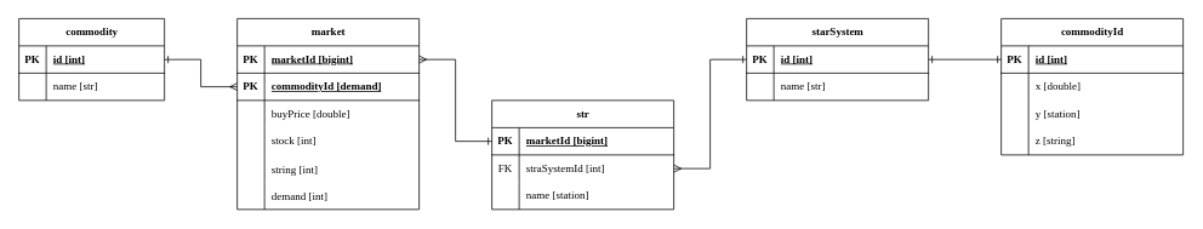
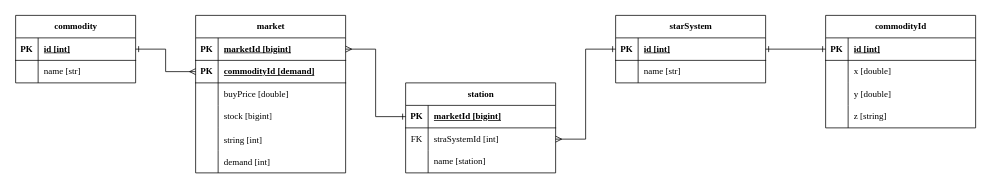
  <mxCell id="0" />
  <mxCell id="1" parent="0" />
  <mxCell id="2" style="rounded=0;orthogonalLoop=1;jettySize=auto;html=1;entryX=0;entryY=0.5;entryDx=0;entryDy=0;edgeStyle=orthogonalEdgeStyle;endArrow=ERone;endFill=0;startArrow=ERmany;startFill=0;fontFamily=Consolas;labelBackgroundColor=none;fontColor=default;" parent="1" source="7" target="14" edge="1"><mxGeometry relative="1" as="geometry" /></mxCell>
- <mxCell id="3" value="str" style="shape=table;startSize=30;container=1;collapsible=1;childLayout=tableLayout;fixedRows=1;rowLines=0;fontStyle=1;align=center;resizeLast=1;html=1;rounded=0;fontFamily=Consolas;labelBackgroundColor=none;" parent="1" vertex="1"><mxGeometry x="540" y="110" width="200" height="120" as="geometry"><mxRectangle x="1200" y="400" width="90" height="30" as="alternateBounds" /></mxGeometry></mxCell>
+ <mxCell id="3" value="station" style="shape=table;startSize=30;container=1;collapsible=1;childLayout=tableLayout;fixedRows=1;rowLines=0;fontStyle=1;align=center;resizeLast=1;html=1;rounded=0;fontFamily=Consolas;labelBackgroundColor=none;" parent="1" vertex="1"><mxGeometry x="540" y="110" width="200" height="120" as="geometry"><mxRectangle x="1200" y="400" width="90" height="30" as="alternateBounds" /></mxGeometry></mxCell>
  <mxCell id="4" value="" style="shape=tableRow;horizontal=0;startSize=0;swimlaneHead=0;swimlaneBody=0;fillColor=none;collapsible=0;dropTarget=0;points=[[0,0.5],[1,0.5]];portConstraint=eastwest;top=0;left=0;right=0;bottom=1;rounded=0;fontFamily=Consolas;labelBackgroundColor=none;" parent="3" vertex="1"><mxGeometry y="30" width="200" height="30" as="geometry" /></mxCell>
  <mxCell id="5" value="PK" style="shape=partialRectangle;connectable=0;fillColor=none;top=0;left=0;bottom=0;right=0;fontStyle=1;overflow=hidden;whiteSpace=wrap;html=1;rounded=0;fontFamily=Consolas;labelBackgroundColor=none;" parent="4" vertex="1"><mxGeometry width="30" height="30" as="geometry"><mxRectangle width="30" height="30" as="alternateBounds" /></mxGeometry></mxCell>
  <mxCell id="6" value="marketId [bigint]" style="shape=partialRectangle;connectable=0;fillColor=none;top=0;left=0;bottom=0;right=0;align=left;spacingLeft=6;fontStyle=5;overflow=hidden;whiteSpace=wrap;html=1;rounded=0;fontFamily=Consolas;labelBackgroundColor=none;" parent="4" vertex="1"><mxGeometry x="30" width="170" height="30" as="geometry"><mxRectangle width="170" height="30" as="alternateBounds" /></mxGeometry></mxCell>
  <mxCell id="7" value="" style="shape=tableRow;horizontal=0;startSize=0;swimlaneHead=0;swimlaneBody=0;fillColor=none;collapsible=0;dropTarget=0;points=[[0,0.5],[1,0.5]];portConstraint=eastwest;top=0;left=0;right=0;bottom=0;rounded=0;fontFamily=Consolas;labelBackgroundColor=none;" parent="3" vertex="1"><mxGeometry y="60" width="200" height="30" as="geometry" /></mxCell>
  <mxCell id="8" value="FK" style="shape=partialRectangle;connectable=0;fillColor=none;top=0;left=0;bottom=0;right=0;editable=1;overflow=hidden;whiteSpace=wrap;html=1;rounded=0;fontFamily=Consolas;labelBackgroundColor=none;" parent="7" vertex="1"><mxGeometry width="30" height="30" as="geometry"><mxRectangle width="30" height="30" as="alternateBounds" /></mxGeometry></mxCell>
  <mxCell id="9" value="straSystemId [int]" style="shape=partialRectangle;connectable=0;fillColor=none;top=0;left=0;bottom=0;right=0;align=left;spacingLeft=6;overflow=hidden;whiteSpace=wrap;html=1;rounded=0;fontFamily=Consolas;labelBackgroundColor=none;" parent="7" vertex="1"><mxGeometry x="30" width="170" height="30" as="geometry"><mxRectangle width="170" height="30" as="alternateBounds" /></mxGeometry></mxCell>
  <mxCell id="10" value="" style="shape=tableRow;horizontal=0;startSize=0;swimlaneHead=0;swimlaneBody=0;fillColor=none;collapsible=0;dropTarget=0;points=[[0,0.5],[1,0.5]];portConstraint=eastwest;top=0;left=0;right=0;bottom=0;rounded=0;fontFamily=Consolas;labelBackgroundColor=none;" parent="3" vertex="1"><mxGeometry y="90" width="200" height="30" as="geometry" /></mxCell>
  <mxCell id="11" value="" style="shape=partialRectangle;connectable=0;fillColor=none;top=0;left=0;bottom=0;right=0;editable=1;overflow=hidden;whiteSpace=wrap;html=1;rounded=0;fontFamily=Consolas;labelBackgroundColor=none;" parent="10" vertex="1"><mxGeometry width="30" height="30" as="geometry"><mxRectangle width="30" height="30" as="alternateBounds" /></mxGeometry></mxCell>
  <mxCell id="12" value="name [station]" style="shape=partialRectangle;connectable=0;fillColor=none;top=0;left=0;bottom=0;right=0;align=left;spacingLeft=6;overflow=hidden;whiteSpace=wrap;html=1;rounded=0;fontFamily=Consolas;labelBackgroundColor=none;" parent="10" vertex="1"><mxGeometry x="30" width="170" height="30" as="geometry"><mxRectangle width="170" height="30" as="alternateBounds" /></mxGeometry></mxCell>
  <mxCell id="13" value="starSystem" style="shape=table;startSize=30;container=1;collapsible=1;childLayout=tableLayout;fixedRows=1;rowLines=0;fontStyle=1;align=center;resizeLast=1;html=1;rounded=0;fontFamily=Consolas;labelBackgroundColor=none;" parent="1" vertex="1"><mxGeometry x="820" y="20" width="200" height="90" as="geometry" /></mxCell>
  <mxCell id="14" value="" style="shape=tableRow;horizontal=0;startSize=0;swimlaneHead=0;swimlaneBody=0;fillColor=none;collapsible=0;dropTarget=0;points=[[0,0.5],[1,0.5]];portConstraint=eastwest;top=0;left=0;right=0;bottom=1;rounded=0;fontFamily=Consolas;labelBackgroundColor=none;" parent="13" vertex="1"><mxGeometry y="30" width="200" height="30" as="geometry" /></mxCell>
  <mxCell id="15" value="PK" style="shape=partialRectangle;connectable=0;fillColor=none;top=0;left=0;bottom=0;right=0;fontStyle=1;overflow=hidden;whiteSpace=wrap;html=1;rounded=0;fontFamily=Consolas;labelBackgroundColor=none;" parent="14" vertex="1"><mxGeometry width="30" height="30" as="geometry"><mxRectangle width="30" height="30" as="alternateBounds" /></mxGeometry></mxCell>
  <mxCell id="16" value="id [int]" style="shape=partialRectangle;connectable=0;fillColor=none;top=0;left=0;bottom=0;right=0;align=left;spacingLeft=6;fontStyle=5;overflow=hidden;whiteSpace=wrap;html=1;rounded=0;fontFamily=Consolas;labelBackgroundColor=none;" parent="14" vertex="1"><mxGeometry x="30" width="170" height="30" as="geometry"><mxRectangle width="170" height="30" as="alternateBounds" /></mxGeometry></mxCell>
  <mxCell id="17" value="" style="shape=tableRow;horizontal=0;startSize=0;swimlaneHead=0;swimlaneBody=0;fillColor=none;collapsible=0;dropTarget=0;points=[[0,0.5],[1,0.5]];portConstraint=eastwest;top=0;left=0;right=0;bottom=0;rounded=0;fontFamily=Consolas;labelBackgroundColor=none;" parent="13" vertex="1"><mxGeometry y="60" width="200" height="30" as="geometry" /></mxCell>
  <mxCell id="18" value="" style="shape=partialRectangle;connectable=0;fillColor=none;top=0;left=0;bottom=0;right=0;editable=1;overflow=hidden;whiteSpace=wrap;html=1;rounded=0;fontFamily=Consolas;labelBackgroundColor=none;" parent="17" vertex="1"><mxGeometry width="30" height="30" as="geometry"><mxRectangle width="30" height="30" as="alternateBounds" /></mxGeometry></mxCell>
  <mxCell id="19" value="name [str]" style="shape=partialRectangle;connectable=0;fillColor=none;top=0;left=0;bottom=0;right=0;align=left;spacingLeft=6;overflow=hidden;whiteSpace=wrap;html=1;rounded=0;fontFamily=Consolas;labelBackgroundColor=none;" parent="17" vertex="1"><mxGeometry x="30" width="170" height="30" as="geometry"><mxRectangle width="170" height="30" as="alternateBounds" /></mxGeometry></mxCell>
  <mxCell id="20" value="market" style="shape=table;startSize=30;container=1;collapsible=1;childLayout=tableLayout;fixedRows=1;rowLines=0;fontStyle=1;align=center;resizeLast=1;html=1;rounded=0;fontFamily=Consolas;labelBackgroundColor=none;" parent="1" vertex="1"><mxGeometry x="260" y="20" width="200" height="210" as="geometry" /></mxCell>
  <mxCell id="21" value="" style="shape=tableRow;horizontal=0;startSize=0;swimlaneHead=0;swimlaneBody=0;fillColor=none;collapsible=0;dropTarget=0;points=[[0,0.5],[1,0.5]];portConstraint=eastwest;top=0;left=0;right=0;bottom=1;fontFamily=Consolas;" parent="20" vertex="1"><mxGeometry y="30" width="200" height="30" as="geometry" /></mxCell>
  <mxCell id="22" value="PK" style="shape=partialRectangle;connectable=0;fillColor=none;top=0;left=0;bottom=0;right=0;fontStyle=1;overflow=hidden;whiteSpace=wrap;html=1;fontFamily=Consolas;" parent="21" vertex="1"><mxGeometry width="30" height="30" as="geometry"><mxRectangle width="30" height="30" as="alternateBounds" /></mxGeometry></mxCell>
  <mxCell id="23" value="marketId [bigint]" style="shape=partialRectangle;connectable=0;fillColor=none;top=0;left=0;bottom=0;right=0;align=left;spacingLeft=6;fontStyle=5;overflow=hidden;whiteSpace=wrap;html=1;fontFamily=Consolas;" parent="21" vertex="1"><mxGeometry x="30" width="170" height="30" as="geometry"><mxRectangle width="170" height="30" as="alternateBounds" /></mxGeometry></mxCell>
  <mxCell id="24" value="" style="shape=tableRow;horizontal=0;startSize=0;swimlaneHead=0;swimlaneBody=0;fillColor=none;collapsible=0;dropTarget=0;points=[[0,0.5],[1,0.5]];portConstraint=eastwest;top=0;left=0;right=0;bottom=1;fontFamily=Consolas;" parent="20" vertex="1"><mxGeometry y="60" width="200" height="30" as="geometry" /></mxCell>
  <mxCell id="25" value="PK" style="shape=partialRectangle;connectable=0;fillColor=none;top=0;left=0;bottom=0;right=0;fontStyle=1;overflow=hidden;whiteSpace=wrap;html=1;fontFamily=Consolas;" parent="24" vertex="1"><mxGeometry width="30" height="30" as="geometry"><mxRectangle width="30" height="30" as="alternateBounds" /></mxGeometry></mxCell>
  <mxCell id="26" value="commodityId [demand]" style="shape=partialRectangle;connectable=0;fillColor=none;top=0;left=0;bottom=0;right=0;align=left;spacingLeft=6;fontStyle=5;overflow=hidden;whiteSpace=wrap;html=1;fontFamily=Consolas;" parent="24" vertex="1"><mxGeometry x="30" width="170" height="30" as="geometry"><mxRectangle width="170" height="30" as="alternateBounds" /></mxGeometry></mxCell>
  <mxCell id="27" value="" style="shape=tableRow;horizontal=0;startSize=0;swimlaneHead=0;swimlaneBody=0;fillColor=none;collapsible=0;dropTarget=0;points=[[0,0.5],[1,0.5]];portConstraint=eastwest;top=0;left=0;right=0;bottom=0;rounded=0;fontFamily=Consolas;labelBackgroundColor=none;" parent="20" vertex="1"><mxGeometry y="90" width="200" height="30" as="geometry" /></mxCell>
  <mxCell id="28" value="" style="shape=partialRectangle;connectable=0;fillColor=none;top=0;left=0;bottom=0;right=0;editable=1;overflow=hidden;whiteSpace=wrap;html=1;rounded=0;fontFamily=Consolas;labelBackgroundColor=none;" parent="27" vertex="1"><mxGeometry width="30" height="30" as="geometry"><mxRectangle width="30" height="30" as="alternateBounds" /></mxGeometry></mxCell>
  <mxCell id="29" value="buyPrice [double]" style="shape=partialRectangle;connectable=0;fillColor=none;top=0;left=0;bottom=0;right=0;align=left;spacingLeft=6;overflow=hidden;whiteSpace=wrap;html=1;rounded=0;fontFamily=Consolas;labelBackgroundColor=none;" parent="27" vertex="1"><mxGeometry x="30" width="170" height="30" as="geometry"><mxRectangle width="170" height="30" as="alternateBounds" /></mxGeometry></mxCell>
  <mxCell id="30" value="" style="shape=tableRow;horizontal=0;startSize=0;swimlaneHead=0;swimlaneBody=0;fillColor=none;collapsible=0;dropTarget=0;points=[[0,0.5],[1,0.5]];portConstraint=eastwest;top=0;left=0;right=0;bottom=0;rounded=0;fontFamily=Consolas;labelBackgroundColor=none;" parent="20" vertex="1"><mxGeometry y="120" width="200" height="30" as="geometry" /></mxCell>
  <mxCell id="31" value="" style="shape=partialRectangle;connectable=0;fillColor=none;top=0;left=0;bottom=0;right=0;editable=1;overflow=hidden;whiteSpace=wrap;html=1;rounded=0;fontFamily=Consolas;labelBackgroundColor=none;" parent="30" vertex="1"><mxGeometry width="30" height="30" as="geometry"><mxRectangle width="30" height="30" as="alternateBounds" /></mxGeometry></mxCell>
- <mxCell id="32" value="stock [int]" style="shape=partialRectangle;connectable=0;fillColor=none;top=0;left=0;bottom=0;right=0;align=left;spacingLeft=6;overflow=hidden;whiteSpace=wrap;html=1;rounded=0;fontFamily=Consolas;labelBackgroundColor=none;" parent="30" vertex="1"><mxGeometry x="30" width="170" height="30" as="geometry"><mxRectangle width="170" height="30" as="alternateBounds" /></mxGeometry></mxCell>
+ <mxCell id="32" value="stock [bigint]" style="shape=partialRectangle;connectable=0;fillColor=none;top=0;left=0;bottom=0;right=0;align=left;spacingLeft=6;overflow=hidden;whiteSpace=wrap;html=1;rounded=0;fontFamily=Consolas;labelBackgroundColor=none;" parent="30" vertex="1"><mxGeometry x="30" width="170" height="30" as="geometry"><mxRectangle width="170" height="30" as="alternateBounds" /></mxGeometry></mxCell>
  <mxCell id="33" value="" style="shape=tableRow;horizontal=0;startSize=0;swimlaneHead=0;swimlaneBody=0;fillColor=none;collapsible=0;dropTarget=0;points=[[0,0.5],[1,0.5]];portConstraint=eastwest;top=0;left=0;right=0;bottom=0;rounded=0;fontFamily=Consolas;labelBackgroundColor=none;" parent="20" vertex="1"><mxGeometry y="150" width="200" height="30" as="geometry" /></mxCell>
  <mxCell id="34" value="" style="shape=partialRectangle;connectable=0;fillColor=none;top=0;left=0;bottom=0;right=0;editable=1;overflow=hidden;rounded=0;fontFamily=Consolas;labelBackgroundColor=none;" parent="33" vertex="1"><mxGeometry width="30" height="30" as="geometry"><mxRectangle width="30" height="30" as="alternateBounds" /></mxGeometry></mxCell>
  <mxCell id="35" value="string [int]" style="shape=partialRectangle;connectable=0;fillColor=none;top=0;left=0;bottom=0;right=0;align=left;spacingLeft=6;overflow=hidden;rounded=0;fontFamily=Consolas;labelBackgroundColor=none;" parent="33" vertex="1"><mxGeometry x="30" width="170" height="30" as="geometry"><mxRectangle width="170" height="30" as="alternateBounds" /></mxGeometry></mxCell>
  <mxCell id="36" value="" style="shape=tableRow;horizontal=0;startSize=0;swimlaneHead=0;swimlaneBody=0;fillColor=none;collapsible=0;dropTarget=0;points=[[0,0.5],[1,0.5]];portConstraint=eastwest;top=0;left=0;right=0;bottom=0;rounded=0;fontFamily=Consolas;labelBackgroundColor=none;" parent="20" vertex="1"><mxGeometry y="180" width="200" height="30" as="geometry" /></mxCell>
  <mxCell id="37" value="" style="shape=partialRectangle;connectable=0;fillColor=none;top=0;left=0;bottom=0;right=0;editable=1;overflow=hidden;rounded=0;fontFamily=Consolas;labelBackgroundColor=none;" parent="36" vertex="1"><mxGeometry width="30" height="30" as="geometry"><mxRectangle width="30" height="30" as="alternateBounds" /></mxGeometry></mxCell>
  <mxCell id="38" value="demand [int] " style="shape=partialRectangle;connectable=0;fillColor=none;top=0;left=0;bottom=0;right=0;align=left;spacingLeft=6;overflow=hidden;rounded=0;fontFamily=Consolas;labelBackgroundColor=none;" parent="36" vertex="1"><mxGeometry x="30" width="170" height="30" as="geometry"><mxRectangle width="170" height="30" as="alternateBounds" /></mxGeometry></mxCell>
  <mxCell id="39" style="edgeStyle=orthogonalEdgeStyle;rounded=0;orthogonalLoop=1;jettySize=auto;html=1;exitX=1;exitY=0.5;exitDx=0;exitDy=0;startArrow=ERmany;startFill=0;endArrow=ERone;endFill=0;fontFamily=Consolas;labelBackgroundColor=none;fontColor=default;entryX=0;entryY=0.5;entryDx=0;entryDy=0;" parent="1" source="21" target="4" edge="1"><mxGeometry relative="1" as="geometry"><mxPoint x="510" y="150" as="targetPoint" /></mxGeometry></mxCell>
  <mxCell id="40" value="commodity" style="shape=table;startSize=30;container=1;collapsible=1;childLayout=tableLayout;fixedRows=1;rowLines=0;fontStyle=1;align=center;resizeLast=1;html=1;rounded=0;fontFamily=Consolas;labelBackgroundColor=none;" parent="1" vertex="1"><mxGeometry x="20" y="20" width="160" height="90" as="geometry" /></mxCell>
  <mxCell id="41" value="" style="shape=tableRow;horizontal=0;startSize=0;swimlaneHead=0;swimlaneBody=0;fillColor=none;collapsible=0;dropTarget=0;points=[[0,0.5],[1,0.5]];portConstraint=eastwest;top=0;left=0;right=0;bottom=1;rounded=0;fontFamily=Consolas;labelBackgroundColor=none;" parent="40" vertex="1"><mxGeometry y="30" width="160" height="30" as="geometry" /></mxCell>
  <mxCell id="42" value="PK" style="shape=partialRectangle;connectable=0;fillColor=none;top=0;left=0;bottom=0;right=0;fontStyle=1;overflow=hidden;whiteSpace=wrap;html=1;rounded=0;fontFamily=Consolas;labelBackgroundColor=none;" parent="41" vertex="1"><mxGeometry width="30" height="30" as="geometry"><mxRectangle width="30" height="30" as="alternateBounds" /></mxGeometry></mxCell>
  <mxCell id="43" value="id [int]" style="shape=partialRectangle;connectable=0;fillColor=none;top=0;left=0;bottom=0;right=0;align=left;spacingLeft=6;fontStyle=5;overflow=hidden;whiteSpace=wrap;html=1;rounded=0;fontFamily=Consolas;labelBackgroundColor=none;" parent="41" vertex="1"><mxGeometry x="30" width="130" height="30" as="geometry"><mxRectangle width="130" height="30" as="alternateBounds" /></mxGeometry></mxCell>
  <mxCell id="44" value="" style="shape=tableRow;horizontal=0;startSize=0;swimlaneHead=0;swimlaneBody=0;fillColor=none;collapsible=0;dropTarget=0;points=[[0,0.5],[1,0.5]];portConstraint=eastwest;top=0;left=0;right=0;bottom=0;rounded=0;fontFamily=Consolas;labelBackgroundColor=none;" parent="40" vertex="1"><mxGeometry y="60" width="160" height="30" as="geometry" /></mxCell>
  <mxCell id="45" value="" style="shape=partialRectangle;connectable=0;fillColor=none;top=0;left=0;bottom=0;right=0;editable=1;overflow=hidden;whiteSpace=wrap;html=1;rounded=0;fontFamily=Consolas;labelBackgroundColor=none;" parent="44" vertex="1"><mxGeometry width="30" height="30" as="geometry"><mxRectangle width="30" height="30" as="alternateBounds" /></mxGeometry></mxCell>
  <mxCell id="46" value="name [str]" style="shape=partialRectangle;connectable=0;fillColor=none;top=0;left=0;bottom=0;right=0;align=left;spacingLeft=6;overflow=hidden;whiteSpace=wrap;html=1;rounded=0;fontFamily=Consolas;labelBackgroundColor=none;" parent="44" vertex="1"><mxGeometry x="30" width="130" height="30" as="geometry"><mxRectangle width="130" height="30" as="alternateBounds" /></mxGeometry></mxCell>
  <mxCell id="47" style="edgeStyle=orthogonalEdgeStyle;rounded=0;orthogonalLoop=1;jettySize=auto;html=1;exitX=1;exitY=0.5;exitDx=0;exitDy=0;entryX=0;entryY=0.5;entryDx=0;entryDy=0;endArrow=ERmany;endFill=0;startArrow=ERone;startFill=0;fontFamily=Consolas;labelBackgroundColor=none;fontColor=default;" parent="1" source="41" target="24" edge="1"><mxGeometry relative="1" as="geometry" /></mxCell>
  <mxCell id="48" value="commodityId" style="shape=table;startSize=30;container=1;collapsible=1;childLayout=tableLayout;fixedRows=1;rowLines=0;fontStyle=1;align=center;resizeLast=1;html=1;fontFamily=Consolas;" parent="1" vertex="1"><mxGeometry x="1100" y="20" width="200" height="150.0" as="geometry" /></mxCell>
  <mxCell id="49" value="" style="shape=tableRow;horizontal=0;startSize=0;swimlaneHead=0;swimlaneBody=0;fillColor=none;collapsible=0;dropTarget=0;points=[[0,0.5],[1,0.5]];portConstraint=eastwest;top=0;left=0;right=0;bottom=1;fontFamily=Consolas;" parent="48" vertex="1"><mxGeometry y="30" width="200" height="30" as="geometry" /></mxCell>
  <mxCell id="50" value="PK" style="shape=partialRectangle;connectable=0;fillColor=none;top=0;left=0;bottom=0;right=0;fontStyle=1;overflow=hidden;whiteSpace=wrap;html=1;fontFamily=Consolas;" parent="49" vertex="1"><mxGeometry width="30" height="30" as="geometry"><mxRectangle width="30" height="30" as="alternateBounds" /></mxGeometry></mxCell>
  <mxCell id="51" value="id [int]" style="shape=partialRectangle;connectable=0;fillColor=none;top=0;left=0;bottom=0;right=0;align=left;spacingLeft=6;fontStyle=5;overflow=hidden;whiteSpace=wrap;html=1;fontFamily=Consolas;" parent="49" vertex="1"><mxGeometry x="30" width="170" height="30" as="geometry"><mxRectangle width="170" height="30" as="alternateBounds" /></mxGeometry></mxCell>
  <mxCell id="52" value="" style="shape=tableRow;horizontal=0;startSize=0;swimlaneHead=0;swimlaneBody=0;fillColor=none;collapsible=0;dropTarget=0;points=[[0,0.5],[1,0.5]];portConstraint=eastwest;top=0;left=0;right=0;bottom=0;fontFamily=Consolas;" parent="48" vertex="1"><mxGeometry y="60" width="200" height="30" as="geometry" /></mxCell>
  <mxCell id="53" value="" style="shape=partialRectangle;connectable=0;fillColor=none;top=0;left=0;bottom=0;right=0;editable=1;overflow=hidden;whiteSpace=wrap;html=1;fontFamily=Consolas;" parent="52" vertex="1"><mxGeometry width="30" height="30" as="geometry"><mxRectangle width="30" height="30" as="alternateBounds" /></mxGeometry></mxCell>
  <mxCell id="54" value="x [double]" style="shape=partialRectangle;connectable=0;fillColor=none;top=0;left=0;bottom=0;right=0;align=left;spacingLeft=6;overflow=hidden;whiteSpace=wrap;html=1;fontFamily=Consolas;" parent="52" vertex="1"><mxGeometry x="30" width="170" height="30" as="geometry"><mxRectangle width="170" height="30" as="alternateBounds" /></mxGeometry></mxCell>
  <mxCell id="55" value="" style="shape=tableRow;horizontal=0;startSize=0;swimlaneHead=0;swimlaneBody=0;fillColor=none;collapsible=0;dropTarget=0;points=[[0,0.5],[1,0.5]];portConstraint=eastwest;top=0;left=0;right=0;bottom=0;fontFamily=Consolas;" parent="48" vertex="1"><mxGeometry y="90" width="200" height="30" as="geometry" /></mxCell>
  <mxCell id="56" value="" style="shape=partialRectangle;connectable=0;fillColor=none;top=0;left=0;bottom=0;right=0;editable=1;overflow=hidden;whiteSpace=wrap;html=1;fontFamily=Consolas;" parent="55" vertex="1"><mxGeometry width="30" height="30" as="geometry"><mxRectangle width="30" height="30" as="alternateBounds" /></mxGeometry></mxCell>
- <mxCell id="57" value="y [station]" style="shape=partialRectangle;connectable=0;fillColor=none;top=0;left=0;bottom=0;right=0;align=left;spacingLeft=6;overflow=hidden;whiteSpace=wrap;html=1;fontFamily=Consolas;" parent="55" vertex="1"><mxGeometry x="30" width="170" height="30" as="geometry"><mxRectangle width="170" height="30" as="alternateBounds" /></mxGeometry></mxCell>
+ <mxCell id="57" value="y [double]" style="shape=partialRectangle;connectable=0;fillColor=none;top=0;left=0;bottom=0;right=0;align=left;spacingLeft=6;overflow=hidden;whiteSpace=wrap;html=1;fontFamily=Consolas;" parent="55" vertex="1"><mxGeometry x="30" width="170" height="30" as="geometry"><mxRectangle width="170" height="30" as="alternateBounds" /></mxGeometry></mxCell>
  <mxCell id="58" value="" style="shape=tableRow;horizontal=0;startSize=0;swimlaneHead=0;swimlaneBody=0;fillColor=none;collapsible=0;dropTarget=0;points=[[0,0.5],[1,0.5]];portConstraint=eastwest;top=0;left=0;right=0;bottom=0;fontFamily=Consolas;" parent="48" vertex="1"><mxGeometry y="120" width="200" height="30" as="geometry" /></mxCell>
  <mxCell id="59" value="" style="shape=partialRectangle;connectable=0;fillColor=none;top=0;left=0;bottom=0;right=0;editable=1;overflow=hidden;whiteSpace=wrap;html=1;fontFamily=Consolas;" parent="58" vertex="1"><mxGeometry width="30" height="30" as="geometry"><mxRectangle width="30" height="30" as="alternateBounds" /></mxGeometry></mxCell>
  <mxCell id="60" value="z [string]" style="shape=partialRectangle;connectable=0;fillColor=none;top=0;left=0;bottom=0;right=0;align=left;spacingLeft=6;overflow=hidden;whiteSpace=wrap;html=1;fontFamily=Consolas;" parent="58" vertex="1"><mxGeometry x="30" width="170" height="30" as="geometry"><mxRectangle width="170" height="30" as="alternateBounds" /></mxGeometry></mxCell>
  <mxCell id="61" style="edgeStyle=orthogonalEdgeStyle;rounded=0;orthogonalLoop=1;jettySize=auto;html=1;exitX=1;exitY=0.5;exitDx=0;exitDy=0;entryX=0;entryY=0.5;entryDx=0;entryDy=0;startArrow=ERone;startFill=0;endArrow=ERone;endFill=0;fontFamily=Consolas;" parent="1" source="14" target="49" edge="1"><mxGeometry relative="1" as="geometry" /></mxCell>
